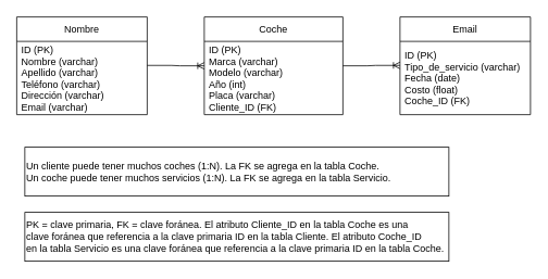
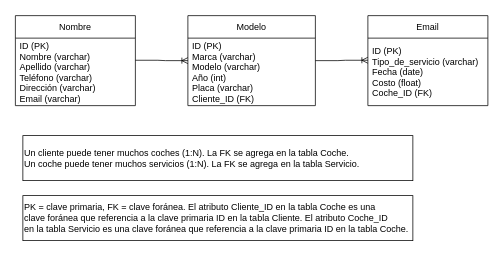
  <mxCell id="0" />
  <mxCell id="1" parent="0" />
  <mxCell id="2" value="Nombre" style="swimlane;fontStyle=0;childLayout=stackLayout;horizontal=1;startSize=30;horizontalStack=0;resizeParent=1;resizeParentMax=0;resizeLast=0;collapsible=1;marginBottom=0;" vertex="1" parent="1"><mxGeometry x="20" y="20" width="160" height="120" as="geometry"><mxRectangle x="80" y="40" width="80" height="30" as="alternateBounds" /></mxGeometry></mxCell>
  <mxCell id="3" value="ID (PK)&#10;Nombre (varchar)&#10;Apellido (varchar)&#10;Teléfono (varchar)&#10;Dirección (varchar)&#10;Email (varchar)" style="text;strokeColor=none;fillColor=none;align=left;verticalAlign=middle;spacingLeft=4;spacingRight=4;overflow=hidden;points=[[0,0.5],[1,0.5]];portConstraint=eastwest;rotatable=0;" vertex="1" parent="2"><mxGeometry y="30" width="160" height="90" as="geometry" /></mxCell>
- <mxCell id="4" value="Coche" style="swimlane;fontStyle=0;childLayout=stackLayout;horizontal=1;startSize=30;horizontalStack=0;resizeParent=1;resizeParentMax=0;resizeLast=0;collapsible=1;marginBottom=0;" vertex="1" parent="1"><mxGeometry x="250" y="20" width="170" height="120" as="geometry" /></mxCell>
+ <mxCell id="4" value="Modelo" style="swimlane;fontStyle=0;childLayout=stackLayout;horizontal=1;startSize=30;horizontalStack=0;resizeParent=1;resizeParentMax=0;resizeLast=0;collapsible=1;marginBottom=0;" vertex="1" parent="1"><mxGeometry x="250" y="20" width="170" height="120" as="geometry" /></mxCell>
  <mxCell id="5" value="ID (PK)&#10;Marca (varchar)&#10;Modelo (varchar)&#10;Año (int)&#10;Placa (varchar)&#10;Cliente_ID (FK)" style="text;strokeColor=none;fillColor=none;align=left;verticalAlign=middle;spacingLeft=4;spacingRight=4;overflow=hidden;points=[[0,0.5],[1,0.5]];portConstraint=eastwest;rotatable=0;" vertex="1" parent="4"><mxGeometry y="30" width="170" height="90" as="geometry" /></mxCell>
  <mxCell id="6" value="Email" style="swimlane;fontStyle=0;childLayout=stackLayout;horizontal=1;startSize=30;horizontalStack=0;resizeParent=1;resizeParentMax=0;resizeLast=0;collapsible=1;marginBottom=0;" vertex="1" parent="1"><mxGeometry x="490" y="20" width="160" height="120" as="geometry" /></mxCell>
  <mxCell id="7" value="ID (PK)&#10;Tipo_de_servicio (varchar)&#10;Fecha (date)&#10;Costo (float)&#10;Coche_ID (FK)" style="text;strokeColor=none;fillColor=none;align=left;verticalAlign=middle;spacingLeft=4;spacingRight=4;overflow=hidden;points=[[0,0.5],[1,0.5]];portConstraint=eastwest;rotatable=0;" vertex="1" parent="6"><mxGeometry y="30" width="160" height="90" as="geometry" /></mxCell>
  <mxCell id="8" value="" style="edgeStyle=entityRelationEdgeStyle;fontSize=12;html=1;endArrow=ERoneToMany;rounded=0;" edge="1" parent="1"><mxGeometry width="100" height="100" relative="1" as="geometry"><mxPoint x="180" y="79.5" as="sourcePoint" /><mxPoint x="250" y="80" as="targetPoint" /></mxGeometry></mxCell>
  <mxCell id="9" value="" style="edgeStyle=entityRelationEdgeStyle;fontSize=12;html=1;endArrow=ERoneToMany;rounded=0;entryX=0;entryY=0.328;entryDx=0;entryDy=0;entryPerimeter=0;" edge="1" parent="1"><mxGeometry width="100" height="100" relative="1" as="geometry"><mxPoint x="420" y="80" as="sourcePoint" /><mxPoint x="490" y="79.52" as="targetPoint" /></mxGeometry></mxCell>
  <mxCell id="10" value="&lt;div&gt;Un cliente puede tener muchos coches (1:N). La FK se agrega en la tabla Coche.&lt;/div&gt;&lt;div&gt;Un coche puede tener muchos servicios (1:N). La FK se agrega en la tabla Servicio.&lt;/div&gt;" style="rounded=0;whiteSpace=wrap;html=1;align=left;verticalAlign=middle;" vertex="1" parent="1"><mxGeometry x="30" y="180" width="520" height="60" as="geometry" /></mxCell>
  <mxCell id="11" value="&lt;div&gt;PK = clave primaria, FK = clave foránea. El atributo Cliente_ID en la tabla Coche es una&amp;nbsp;&lt;/div&gt;&lt;div&gt;clave foránea que referencia a la clave primaria ID en la tabla Cliente. El atributo Coche_ID&amp;nbsp;&lt;/div&gt;&lt;div&gt;en la tabla Servicio es una clave foránea que referencia a la clave primaria ID en la tabla Coche.&lt;/div&gt;" style="rounded=0;whiteSpace=wrap;html=1;align=left;verticalAlign=middle;" vertex="1" parent="1"><mxGeometry x="30" y="260" width="520" height="60" as="geometry" /></mxCell>
